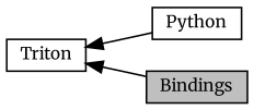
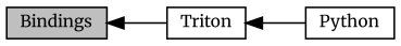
  digraph {
    fontname=Merriweather
    rankdir=LR
    node [color=black fillcolor=white fontname=Merriweather fontsize=10 shape=record style=filled]
    edge [dir=back fontname=Merriweather fontsize=10 labelfontname=Helvetica labelfontsize=10 shape=plaintext style=solid]
    n1 [height=0.2 label=Python width=0.4]
    n2 [height=0.2 label=Triton width=0.4]
    n3 [fillcolor=grey75 fontcolor=black height=0.2 label=Bindings width=0.4]
    n2 -> n1
-   n2 -> n3
+   n3 -> n2
  }
